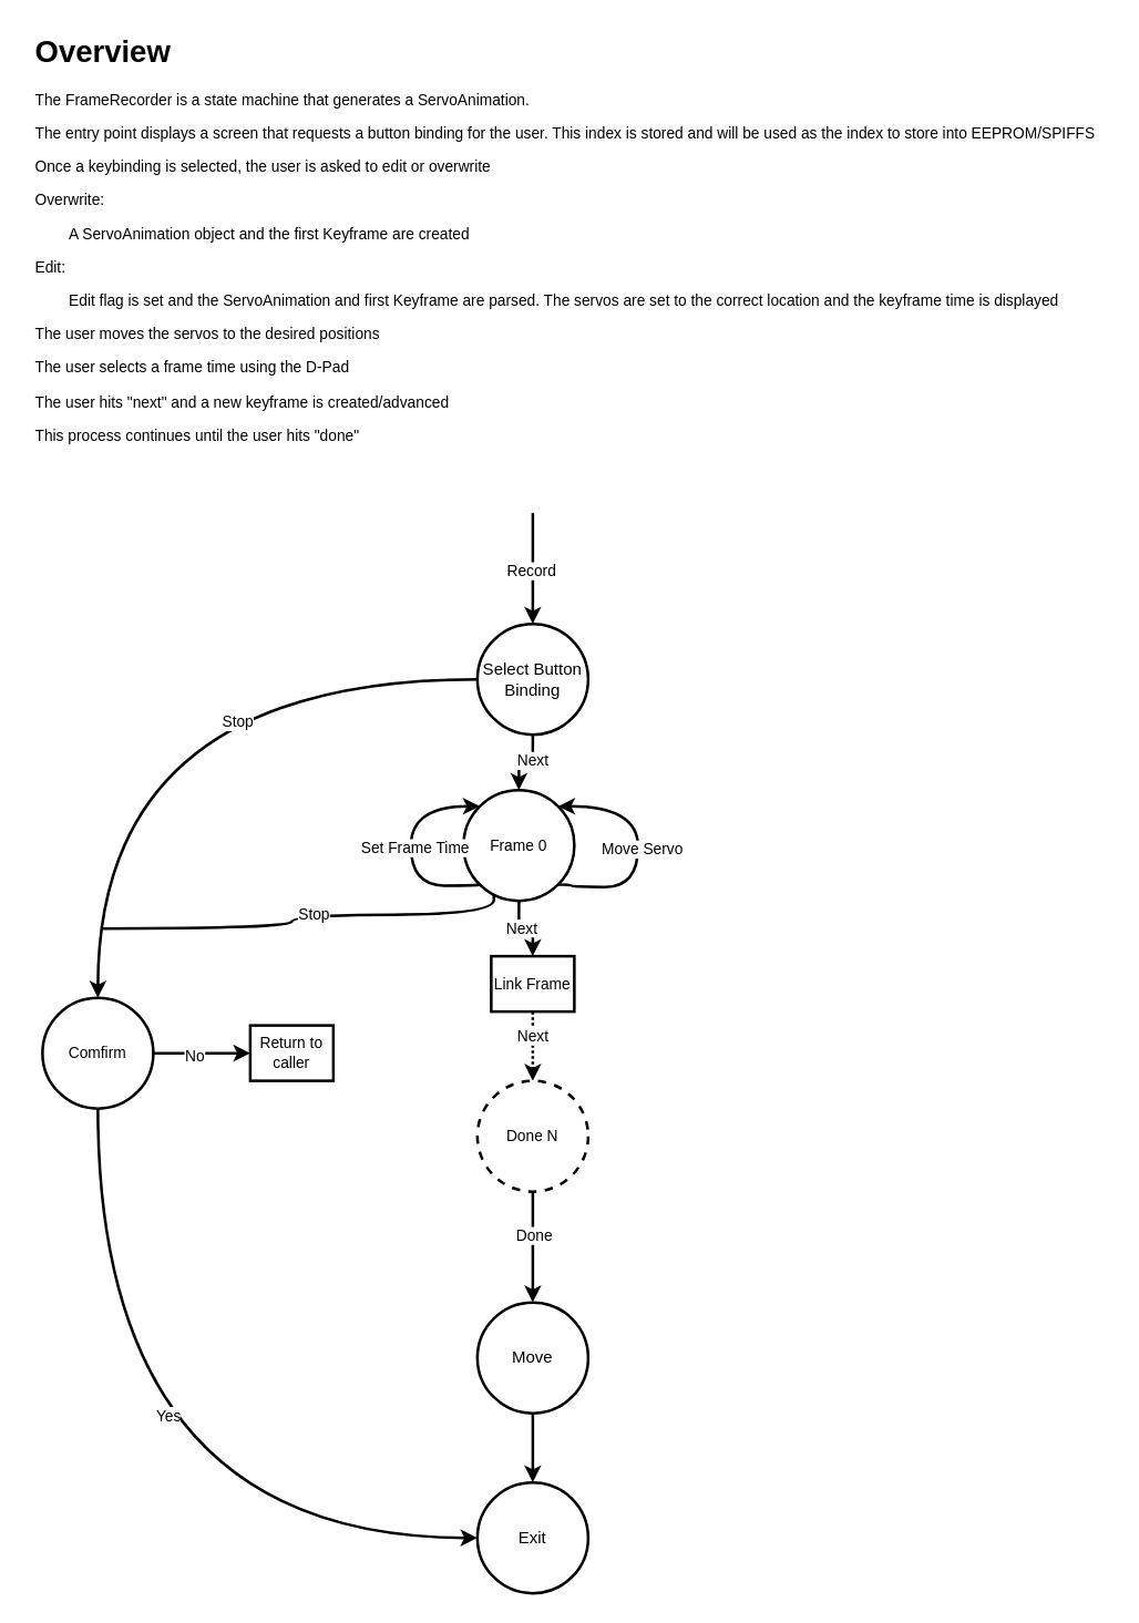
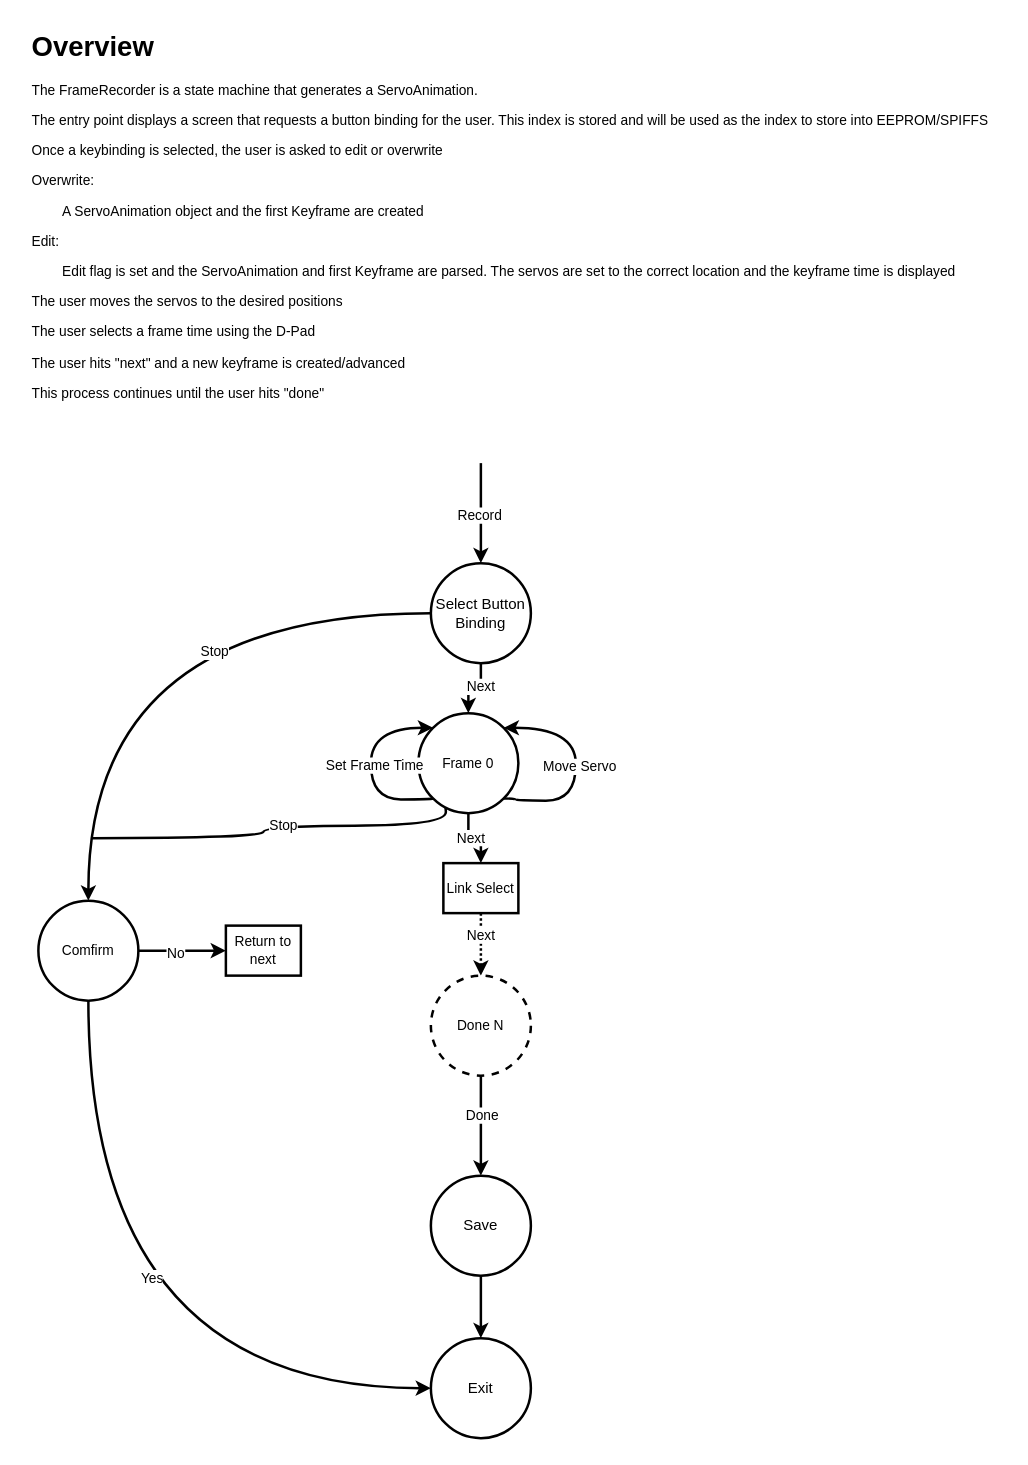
  <mxCell id="0" />
  <mxCell id="1" parent="0" />
  <mxCell id="2" style="edgeStyle=orthogonalEdgeStyle;rounded=0;orthogonalLoop=1;jettySize=auto;html=1;exitX=0.5;exitY=0;exitDx=0;exitDy=0;endArrow=none;endFill=0;startArrow=classic;startFill=1;strokeWidth=2;" edge="1" parent="1" source="8"><mxGeometry relative="1" as="geometry"><mxPoint x="384" y="370" as="targetPoint" /></mxGeometry></mxCell>
  <mxCell id="3" value="Record" style="edgeLabel;html=1;align=center;verticalAlign=middle;resizable=0;points=[];" vertex="1" connectable="0" parent="2"><mxGeometry x="-0.019" y="1" relative="1" as="geometry"><mxPoint x="-1" as="offset" /></mxGeometry></mxCell>
  <mxCell id="4" style="edgeStyle=orthogonalEdgeStyle;shape=connector;rounded=0;orthogonalLoop=1;jettySize=auto;html=1;exitX=0;exitY=0.5;exitDx=0;exitDy=0;entryX=0.5;entryY=0;entryDx=0;entryDy=0;labelBackgroundColor=default;strokeColor=default;strokeWidth=2;align=center;verticalAlign=middle;fontFamily=Helvetica;fontSize=11;fontColor=default;startArrow=none;startFill=0;endArrow=classic;endFill=1;curved=1;" edge="1" parent="1" source="8" target="24"><mxGeometry relative="1" as="geometry" /></mxCell>
  <mxCell id="5" value="Stop" style="edgeLabel;html=1;align=center;verticalAlign=middle;resizable=0;points=[];fontSize=11;fontFamily=Helvetica;fontColor=default;" vertex="1" connectable="0" parent="4"><mxGeometry x="-0.219" y="22" relative="1" as="geometry"><mxPoint x="23" y="8" as="offset" /></mxGeometry></mxCell>
  <mxCell id="6" style="edgeStyle=orthogonalEdgeStyle;shape=connector;rounded=0;orthogonalLoop=1;jettySize=auto;html=1;exitX=0.5;exitY=1;exitDx=0;exitDy=0;entryX=0.5;entryY=0;entryDx=0;entryDy=0;labelBackgroundColor=default;strokeColor=default;strokeWidth=2;align=center;verticalAlign=middle;fontFamily=Helvetica;fontSize=11;fontColor=default;startArrow=none;startFill=0;endArrow=classic;endFill=1;" edge="1" parent="1" source="8" target="15"><mxGeometry relative="1" as="geometry" /></mxCell>
  <mxCell id="7" value="Next" style="edgeLabel;html=1;align=center;verticalAlign=middle;resizable=0;points=[];fontSize=11;fontFamily=Helvetica;fontColor=default;" vertex="1" connectable="0" parent="6"><mxGeometry x="-0.295" y="-1" relative="1" as="geometry"><mxPoint as="offset" /></mxGeometry></mxCell>
  <mxCell id="8" value="Select Button Binding" style="ellipse;whiteSpace=wrap;html=1;aspect=fixed;strokeWidth=2;" vertex="1" parent="1"><mxGeometry x="344" y="450" width="80" height="80" as="geometry" /></mxCell>
  <mxCell id="9" style="edgeStyle=orthogonalEdgeStyle;shape=connector;rounded=0;orthogonalLoop=1;jettySize=auto;html=1;exitX=0.5;exitY=1;exitDx=0;exitDy=0;entryX=0.5;entryY=0;entryDx=0;entryDy=0;labelBackgroundColor=default;strokeColor=default;strokeWidth=2;align=center;verticalAlign=middle;fontFamily=Helvetica;fontSize=11;fontColor=default;startArrow=none;startFill=0;endArrow=classic;endFill=1;" edge="1" parent="1" source="10" target="11"><mxGeometry relative="1" as="geometry" /></mxCell>
- <mxCell id="10" value="Move" style="ellipse;whiteSpace=wrap;html=1;aspect=fixed;strokeWidth=2;" vertex="1" parent="1"><mxGeometry x="344" y="940" width="80" height="80" as="geometry" /></mxCell>
+ <mxCell id="10" value="Save" style="ellipse;whiteSpace=wrap;html=1;aspect=fixed;strokeWidth=2;" vertex="1" parent="1"><mxGeometry x="344" y="940" width="80" height="80" as="geometry" /></mxCell>
  <mxCell id="11" value="Exit" style="ellipse;whiteSpace=wrap;html=1;strokeWidth=2;" vertex="1" parent="1"><mxGeometry x="344" y="1070" width="80" height="80" as="geometry" /></mxCell>
  <mxCell id="12" style="edgeStyle=orthogonalEdgeStyle;shape=connector;rounded=0;orthogonalLoop=1;jettySize=auto;html=1;exitX=0.5;exitY=1;exitDx=0;exitDy=0;entryX=0.5;entryY=0;entryDx=0;entryDy=0;labelBackgroundColor=default;strokeColor=default;strokeWidth=2;align=center;verticalAlign=middle;fontFamily=Helvetica;fontSize=11;fontColor=default;startArrow=none;startFill=0;endArrow=classic;endFill=1;" edge="1" parent="1" source="15" target="28"><mxGeometry relative="1" as="geometry" /></mxCell>
  <mxCell id="13" value="Next" style="edgeLabel;html=1;align=center;verticalAlign=middle;resizable=0;points=[];fontSize=11;fontFamily=Helvetica;fontColor=default;" vertex="1" connectable="0" parent="12"><mxGeometry x="-0.225" y="1" relative="1" as="geometry"><mxPoint as="offset" /></mxGeometry></mxCell>
  <mxCell id="14" value="Stop" style="edgeStyle=orthogonalEdgeStyle;shape=connector;rounded=0;orthogonalLoop=1;jettySize=auto;html=1;exitX=0;exitY=1;exitDx=0;exitDy=0;labelBackgroundColor=default;strokeColor=default;strokeWidth=2;align=center;verticalAlign=middle;fontFamily=Helvetica;fontSize=11;fontColor=default;startArrow=none;startFill=0;endArrow=none;endFill=0;curved=1;" edge="1" parent="1" source="15"><mxGeometry relative="1" as="geometry"><mxPoint x="73" y="670" as="targetPoint" /><Array as="points"><mxPoint x="356" y="660" /><mxPoint x="210" y="660" /><mxPoint x="210" y="670" /></Array></mxGeometry></mxCell>
  <mxCell id="15" value="Frame 0" style="ellipse;whiteSpace=wrap;html=1;aspect=fixed;strokeColor=default;strokeWidth=2;align=center;verticalAlign=middle;fontFamily=Helvetica;fontSize=11;fontColor=default;fillColor=default;" vertex="1" parent="1"><mxGeometry x="334" y="570" width="80" height="80" as="geometry" /></mxCell>
  <mxCell id="16" style="edgeStyle=orthogonalEdgeStyle;shape=connector;rounded=0;orthogonalLoop=1;jettySize=auto;html=1;exitX=1;exitY=0;exitDx=0;exitDy=0;entryX=1;entryY=1;entryDx=0;entryDy=0;labelBackgroundColor=default;strokeColor=default;strokeWidth=2;align=center;verticalAlign=middle;fontFamily=Helvetica;fontSize=11;fontColor=default;startArrow=classic;startFill=1;endArrow=none;endFill=0;curved=1;" edge="1" parent="1" source="15" target="15"><mxGeometry relative="1" as="geometry"><Array as="points"><mxPoint x="460" y="582" /><mxPoint x="460" y="640" /><mxPoint x="412" y="640" /></Array></mxGeometry></mxCell>
  <mxCell id="17" value="Move Servo" style="edgeLabel;html=1;align=center;verticalAlign=middle;resizable=0;points=[];fontSize=11;fontFamily=Helvetica;fontColor=default;" vertex="1" connectable="0" parent="16"><mxGeometry x="0.017" y="2" relative="1" as="geometry"><mxPoint as="offset" /></mxGeometry></mxCell>
  <mxCell id="18" style="edgeStyle=orthogonalEdgeStyle;shape=connector;rounded=0;orthogonalLoop=1;jettySize=auto;html=1;exitX=0;exitY=0;exitDx=0;exitDy=0;entryX=0;entryY=1;entryDx=0;entryDy=0;labelBackgroundColor=default;strokeColor=default;strokeWidth=2;align=center;verticalAlign=middle;fontFamily=Helvetica;fontSize=11;fontColor=default;startArrow=classic;startFill=1;endArrow=none;endFill=0;curved=1;" edge="1" parent="1" source="15" target="15"><mxGeometry relative="1" as="geometry"><mxPoint x="343.999" y="581" as="sourcePoint" /><mxPoint x="343.999" y="637" as="targetPoint" /><Array as="points"><mxPoint x="296" y="582" /><mxPoint x="296" y="639" /><mxPoint x="344" y="639" /></Array></mxGeometry></mxCell>
  <mxCell id="19" value="Set Frame Time" style="edgeLabel;html=1;align=center;verticalAlign=middle;resizable=0;points=[];fontSize=11;fontFamily=Helvetica;fontColor=default;" vertex="1" connectable="0" parent="18"><mxGeometry x="0.017" y="2" relative="1" as="geometry"><mxPoint as="offset" /></mxGeometry></mxCell>
  <mxCell id="20" style="edgeStyle=orthogonalEdgeStyle;shape=connector;rounded=0;orthogonalLoop=1;jettySize=auto;html=1;exitX=0.5;exitY=1;exitDx=0;exitDy=0;entryX=0;entryY=0.5;entryDx=0;entryDy=0;labelBackgroundColor=default;strokeColor=default;strokeWidth=2;align=center;verticalAlign=middle;fontFamily=Helvetica;fontSize=11;fontColor=default;startArrow=none;startFill=0;endArrow=classic;endFill=1;curved=1;" edge="1" parent="1" source="24" target="11"><mxGeometry relative="1" as="geometry" /></mxCell>
  <mxCell id="21" value="Yes" style="edgeLabel;html=1;align=center;verticalAlign=middle;resizable=0;points=[];fontSize=11;fontFamily=Helvetica;fontColor=default;" vertex="1" connectable="0" parent="20"><mxGeometry x="-0.207" y="34" relative="1" as="geometry"><mxPoint x="16" y="-11" as="offset" /></mxGeometry></mxCell>
  <mxCell id="22" style="edgeStyle=orthogonalEdgeStyle;shape=connector;rounded=0;orthogonalLoop=1;jettySize=auto;html=1;exitX=1;exitY=0.5;exitDx=0;exitDy=0;labelBackgroundColor=default;strokeColor=default;strokeWidth=2;align=center;verticalAlign=middle;fontFamily=Helvetica;fontSize=11;fontColor=default;startArrow=none;startFill=0;endArrow=classic;endFill=1;entryX=0;entryY=0.5;entryDx=0;entryDy=0;" edge="1" parent="1" source="24" target="25"><mxGeometry relative="1" as="geometry"><mxPoint x="230" y="700" as="targetPoint" /></mxGeometry></mxCell>
  <mxCell id="23" value="No" style="edgeLabel;html=1;align=center;verticalAlign=middle;resizable=0;points=[];fontSize=11;fontFamily=Helvetica;fontColor=default;" vertex="1" connectable="0" parent="22"><mxGeometry x="-0.18" y="-1" relative="1" as="geometry"><mxPoint as="offset" /></mxGeometry></mxCell>
  <mxCell id="24" value="Comfirm" style="ellipse;whiteSpace=wrap;html=1;aspect=fixed;strokeColor=default;strokeWidth=2;align=center;verticalAlign=middle;fontFamily=Helvetica;fontSize=11;fontColor=default;fillColor=default;" vertex="1" parent="1"><mxGeometry x="30" y="720" width="80" height="80" as="geometry" /></mxCell>
- <mxCell id="25" value="Return to caller" style="rounded=0;whiteSpace=wrap;html=1;strokeColor=default;strokeWidth=2;align=center;verticalAlign=middle;fontFamily=Helvetica;fontSize=11;fontColor=default;fillColor=default;" vertex="1" parent="1"><mxGeometry x="180" y="740" width="60" height="40" as="geometry" /></mxCell>
+ <mxCell id="25" value="Return to next" style="rounded=0;whiteSpace=wrap;html=1;strokeColor=default;strokeWidth=2;align=center;verticalAlign=middle;fontFamily=Helvetica;fontSize=11;fontColor=default;fillColor=default;" vertex="1" parent="1"><mxGeometry x="180" y="740" width="60" height="40" as="geometry" /></mxCell>
  <mxCell id="26" style="edgeStyle=orthogonalEdgeStyle;shape=connector;rounded=0;orthogonalLoop=1;jettySize=auto;html=1;exitX=0.5;exitY=1;exitDx=0;exitDy=0;labelBackgroundColor=default;strokeColor=default;strokeWidth=2;align=center;verticalAlign=middle;fontFamily=Helvetica;fontSize=11;fontColor=default;startArrow=none;startFill=0;endArrow=classic;endFill=1;dashed=1;dashPattern=1 1;entryX=0.5;entryY=0;entryDx=0;entryDy=0;" edge="1" parent="1" source="28" target="31"><mxGeometry relative="1" as="geometry"><mxPoint x="383.667" y="810" as="targetPoint" /></mxGeometry></mxCell>
  <mxCell id="27" value="Next" style="edgeLabel;html=1;align=center;verticalAlign=middle;resizable=0;points=[];fontSize=11;fontFamily=Helvetica;fontColor=default;" vertex="1" connectable="0" parent="26"><mxGeometry x="-0.32" y="-1" relative="1" as="geometry"><mxPoint as="offset" /></mxGeometry></mxCell>
- <mxCell id="28" value="Link Frame" style="rounded=0;whiteSpace=wrap;html=1;strokeColor=default;strokeWidth=2;align=center;verticalAlign=middle;fontFamily=Helvetica;fontSize=11;fontColor=default;fillColor=default;" vertex="1" parent="1"><mxGeometry x="354" y="690" width="60" height="40" as="geometry" /></mxCell>
+ <mxCell id="28" value="Link Select" style="rounded=0;whiteSpace=wrap;html=1;strokeColor=default;strokeWidth=2;align=center;verticalAlign=middle;fontFamily=Helvetica;fontSize=11;fontColor=default;fillColor=default;" vertex="1" parent="1"><mxGeometry x="354" y="690" width="60" height="40" as="geometry" /></mxCell>
  <mxCell id="29" style="edgeStyle=orthogonalEdgeStyle;shape=connector;rounded=0;orthogonalLoop=1;jettySize=auto;html=1;labelBackgroundColor=default;strokeColor=default;strokeWidth=2;align=center;verticalAlign=middle;fontFamily=Helvetica;fontSize=11;fontColor=default;startArrow=none;startFill=0;endArrow=classic;endFill=1;" edge="1" parent="1" source="31" target="10"><mxGeometry relative="1" as="geometry" /></mxCell>
  <mxCell id="30" value="Done" style="edgeLabel;html=1;align=center;verticalAlign=middle;resizable=0;points=[];fontSize=11;fontFamily=Helvetica;fontColor=default;" vertex="1" connectable="0" parent="29"><mxGeometry x="-0.225" relative="1" as="geometry"><mxPoint as="offset" /></mxGeometry></mxCell>
  <mxCell id="31" value="Done N" style="ellipse;whiteSpace=wrap;html=1;aspect=fixed;strokeColor=default;strokeWidth=2;align=center;verticalAlign=middle;fontFamily=Helvetica;fontSize=11;fontColor=default;fillColor=default;dashed=1;" vertex="1" parent="1"><mxGeometry x="344" y="780" width="80" height="80" as="geometry" /></mxCell>
  <mxCell id="32" value="&lt;h1&gt;Overview&lt;/h1&gt;&lt;p&gt;The FrameRecorder is a state machine that generates a ServoAnimation.&lt;/p&gt;&lt;p&gt;The entry point displays a screen that requests a button binding for the user. This index is stored and will be used as the index to store into EEPROM/SPIFFS&lt;/p&gt;&lt;p&gt;Once a keybinding is selected, the user is asked to edit or overwrite&lt;/p&gt;&lt;p&gt;Overwrite:&lt;/p&gt;&lt;p&gt;&lt;span style=&quot;white-space: pre;&quot;&gt;&#09;&lt;/span&gt;A ServoAnimation object and the first Keyframe are created&lt;/p&gt;&lt;p&gt;Edit:&lt;/p&gt;&lt;p&gt;&lt;span style=&quot;white-space: pre;&quot;&gt;&#09;&lt;/span&gt;Edit flag is set and the ServoAnimation and first Keyframe are parsed. The servos are set to the correct location and the keyframe time is displayed&lt;/p&gt;&lt;p&gt;The user moves the servos to the desired positions&lt;/p&gt;&lt;p&gt;The user selects a frame time using the D-Pad&lt;/p&gt;&lt;p&gt;The user hits &quot;next&quot; and a new keyframe is created/advanced&lt;/p&gt;&lt;p&gt;This process continues until the user hits &quot;done&quot;&lt;/p&gt;&lt;p&gt;The ServoAnimation is saved in EEPROM/SPIFFS&lt;/p&gt;" style="text;html=1;strokeColor=none;fillColor=none;spacing=5;spacingTop=-20;whiteSpace=wrap;overflow=hidden;rounded=0;fontSize=11;fontFamily=Helvetica;fontColor=default;" vertex="1" parent="1"><mxGeometry x="20" y="20" width="780" height="310" as="geometry" /></mxCell>
